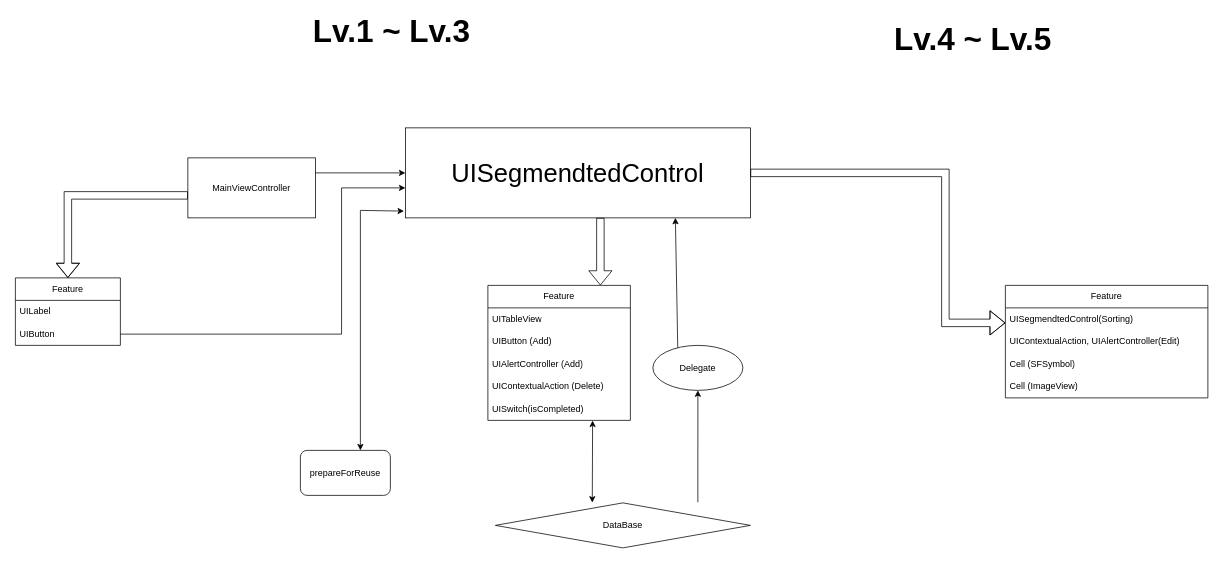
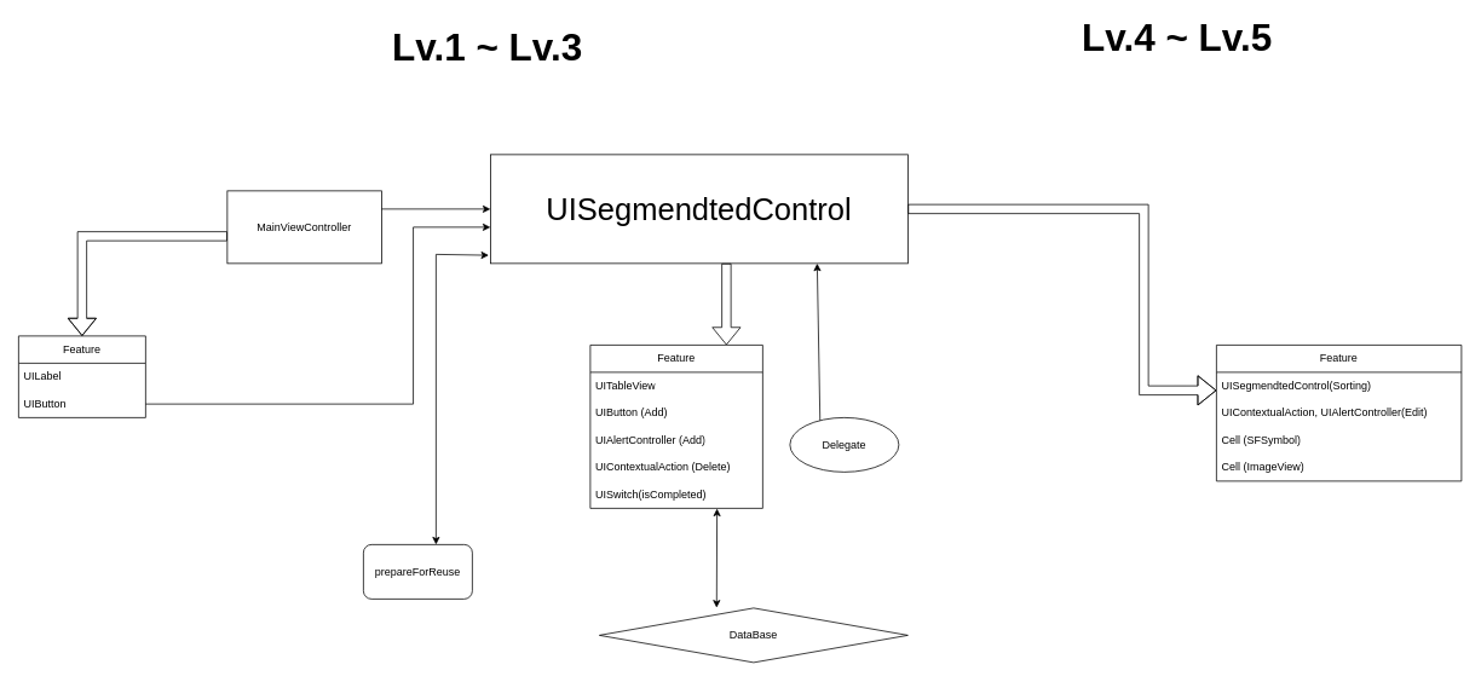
  <mxCell id="0" />
  <mxCell id="1" parent="0" />
  <mxCell id="2" value="MainViewController" style="rounded=0;whiteSpace=wrap;html=1;" parent="1" vertex="1"><mxGeometry x="250" y="210" width="170" height="80" as="geometry" /></mxCell>
  <mxCell id="3" value="UISegmendtedControl" style="rounded=0;whiteSpace=wrap;html=1;strokeWidth=1;fontSize=34;" parent="1" vertex="1"><mxGeometry x="540" y="170" width="460" height="120" as="geometry" /></mxCell>
  <mxCell id="4" value="" style="endArrow=classic;html=1;rounded=0;entryX=0;entryY=0.5;entryDx=0;entryDy=0;" parent="1" edge="1"><mxGeometry width="50" height="50" relative="1" as="geometry"><mxPoint x="420" y="230" as="sourcePoint" /><mxPoint x="540" y="230" as="targetPoint" /></mxGeometry></mxCell>
  <mxCell id="5" value="" style="shape=flexArrow;endArrow=classic;html=1;rounded=0;" parent="1" edge="1"><mxGeometry width="50" height="50" relative="1" as="geometry"><mxPoint x="250" y="260" as="sourcePoint" /><mxPoint x="90" y="370" as="targetPoint" /><Array as="points"><mxPoint x="90" y="260" /></Array></mxGeometry></mxCell>
  <mxCell id="6" value="Feature" style="swimlane;fontStyle=0;childLayout=stackLayout;horizontal=1;startSize=30;horizontalStack=0;resizeParent=1;resizeParentMax=0;resizeLast=0;collapsible=1;marginBottom=0;whiteSpace=wrap;html=1;" parent="1" vertex="1"><mxGeometry x="20" y="370" width="140" height="90" as="geometry" /></mxCell>
  <mxCell id="7" value="UILabel" style="text;strokeColor=none;fillColor=none;align=left;verticalAlign=middle;spacingLeft=4;spacingRight=4;overflow=hidden;points=[[0,0.5],[1,0.5]];portConstraint=eastwest;rotatable=0;whiteSpace=wrap;html=1;" parent="6" vertex="1"><mxGeometry y="30" width="140" height="30" as="geometry" /></mxCell>
  <mxCell id="8" value="UIButton" style="text;strokeColor=none;fillColor=none;align=left;verticalAlign=middle;spacingLeft=4;spacingRight=4;overflow=hidden;points=[[0,0.5],[1,0.5]];portConstraint=eastwest;rotatable=0;whiteSpace=wrap;html=1;" parent="6" vertex="1"><mxGeometry y="60" width="140" height="30" as="geometry" /></mxCell>
  <mxCell id="9" value="" style="shape=flexArrow;endArrow=classic;html=1;rounded=0;" parent="1" edge="1"><mxGeometry width="50" height="50" relative="1" as="geometry"><mxPoint x="800" y="290" as="sourcePoint" /><mxPoint x="800" y="380" as="targetPoint" /></mxGeometry></mxCell>
  <mxCell id="10" value="Feature" style="swimlane;fontStyle=0;childLayout=stackLayout;horizontal=1;startSize=30;horizontalStack=0;resizeParent=1;resizeParentMax=0;resizeLast=0;collapsible=1;marginBottom=0;whiteSpace=wrap;html=1;" parent="1" vertex="1"><mxGeometry x="650" y="380" width="190" height="180" as="geometry" /></mxCell>
  <mxCell id="11" value="UITableView" style="text;strokeColor=none;fillColor=none;align=left;verticalAlign=middle;spacingLeft=4;spacingRight=4;overflow=hidden;points=[[0,0.5],[1,0.5]];portConstraint=eastwest;rotatable=0;whiteSpace=wrap;html=1;" parent="10" vertex="1"><mxGeometry y="30" width="190" height="30" as="geometry" /></mxCell>
  <mxCell id="12" value="UIButton (Add)" style="text;strokeColor=none;fillColor=none;align=left;verticalAlign=middle;spacingLeft=4;spacingRight=4;overflow=hidden;points=[[0,0.5],[1,0.5]];portConstraint=eastwest;rotatable=0;whiteSpace=wrap;html=1;" parent="10" vertex="1"><mxGeometry y="60" width="190" height="30" as="geometry" /></mxCell>
  <mxCell id="13" value="UIAlertController (Add&lt;span style=&quot;background-color: initial;&quot;&gt;)&lt;/span&gt;" style="text;strokeColor=none;fillColor=none;align=left;verticalAlign=middle;spacingLeft=4;spacingRight=4;overflow=hidden;points=[[0,0.5],[1,0.5]];portConstraint=eastwest;rotatable=0;whiteSpace=wrap;html=1;" parent="10" vertex="1"><mxGeometry y="90" width="190" height="30" as="geometry" /></mxCell>
  <mxCell id="14" value="UIContextualAction (Delete)" style="text;strokeColor=none;fillColor=none;align=left;verticalAlign=middle;spacingLeft=4;spacingRight=4;overflow=hidden;points=[[0,0.5],[1,0.5]];portConstraint=eastwest;rotatable=0;whiteSpace=wrap;html=1;" parent="10" vertex="1"><mxGeometry y="120" width="190" height="30" as="geometry" /></mxCell>
  <mxCell id="15" value="UISwitch(isCompleted)" style="text;strokeColor=none;fillColor=none;align=left;verticalAlign=middle;spacingLeft=4;spacingRight=4;overflow=hidden;points=[[0,0.5],[1,0.5]];portConstraint=eastwest;rotatable=0;whiteSpace=wrap;html=1;" parent="10" vertex="1"><mxGeometry y="150" width="190" height="30" as="geometry" /></mxCell>
  <mxCell id="16" value="" style="endArrow=classic;html=1;rounded=0;edgeStyle=elbowEdgeStyle;entryX=-0.029;entryY=0.875;entryDx=0;entryDy=0;entryPerimeter=0;exitX=1;exitY=0.5;exitDx=0;exitDy=0;" parent="1" source="8" edge="1"><mxGeometry width="50" height="50" relative="1" as="geometry"><mxPoint x="164.93" y="410" as="sourcePoint" /><mxPoint x="540" y="250" as="targetPoint" /><Array as="points"><mxPoint x="454.93" y="390" /><mxPoint x="454.93" y="330" /></Array></mxGeometry></mxCell>
- <mxCell id="17" value="&lt;h1 style=&quot;margin-top: 0px;&quot;&gt;&lt;font style=&quot;font-size: 42px;&quot;&gt;Lv.1 ~ Lv.3&lt;/font&gt;&lt;/h1&gt;" style="text;html=1;whiteSpace=wrap;overflow=hidden;rounded=0;" parent="1" vertex="1"><mxGeometry x="415" y="10" width="230" height="60" as="geometry" /></mxCell>
+ <mxCell id="17" value="&lt;h1 style=&quot;margin-top: 0px;&quot;&gt;&lt;font style=&quot;font-size: 42px;&quot;&gt;Lv.1 ~ Lv.3&lt;/font&gt;&lt;/h1&gt;" style="text;html=1;whiteSpace=wrap;overflow=hidden;rounded=0;" parent="1" vertex="1"><mxGeometry x="430" y="20" width="230" height="60" as="geometry" /></mxCell>
  <mxCell id="18" value="prepareForReuse" style="rounded=1;whiteSpace=wrap;html=1;" parent="1" vertex="1"><mxGeometry x="400" y="600" width="120" height="60" as="geometry" /></mxCell>
  <mxCell id="19" value="" style="endArrow=classic;startArrow=classic;html=1;rounded=0;edgeStyle=orthogonalEdgeStyle;entryX=-0.004;entryY=0.925;entryDx=0;entryDy=0;entryPerimeter=0;" parent="1" target="3" edge="1"><mxGeometry width="50" height="50" relative="1" as="geometry"><mxPoint x="480" y="600" as="sourcePoint" /><mxPoint x="490" y="280" as="targetPoint" /><Array as="points"><mxPoint x="480" y="280" /></Array></mxGeometry></mxCell>
- <mxCell id="20" value="&lt;h1 style=&quot;margin-top: 0px;&quot;&gt;&lt;font style=&quot;font-size: 42px;&quot;&gt;Lv.4 ~ Lv.5&lt;/font&gt;&lt;/h1&gt;" style="text;html=1;whiteSpace=wrap;overflow=hidden;rounded=0;" parent="1" vertex="1"><mxGeometry x="1190" y="20" width="230" height="60" as="geometry" /></mxCell>
+ <mxCell id="20" value="&lt;h1 style=&quot;margin-top: 0px;&quot;&gt;&lt;font style=&quot;font-size: 42px;&quot;&gt;Lv.4 ~ Lv.5&lt;/font&gt;&lt;/h1&gt;" style="text;html=1;whiteSpace=wrap;overflow=hidden;rounded=0;" parent="1" vertex="1"><mxGeometry x="1190" y="10" width="230" height="60" as="geometry" /></mxCell>
  <mxCell id="21" value="DataBase" style="rhombus;whiteSpace=wrap;html=1;" parent="1" vertex="1"><mxGeometry x="660" y="670" width="340" height="60" as="geometry" /></mxCell>
  <mxCell id="22" value="" style="shape=flexArrow;endArrow=classic;html=1;rounded=0;edgeStyle=orthogonalEdgeStyle;endWidth=21.333;endSize=6.347;entryX=0;entryY=0.333;entryDx=0;entryDy=0;entryPerimeter=0;" parent="1" edge="1"><mxGeometry width="50" height="50" relative="1" as="geometry"><mxPoint x="1000" y="230" as="sourcePoint" /><mxPoint x="1340" y="429.99" as="targetPoint" /><Array as="points"><mxPoint x="1260" y="230" /><mxPoint x="1260" y="430" /></Array></mxGeometry></mxCell>
  <mxCell id="23" value="Feature" style="swimlane;fontStyle=0;childLayout=stackLayout;horizontal=1;startSize=30;horizontalStack=0;resizeParent=1;resizeParentMax=0;resizeLast=0;collapsible=1;marginBottom=0;whiteSpace=wrap;html=1;" parent="1" vertex="1"><mxGeometry x="1340" y="380" width="270" height="150" as="geometry" /></mxCell>
  <mxCell id="24" value="UISegmendtedControl(Sorting)" style="text;strokeColor=none;fillColor=none;align=left;verticalAlign=middle;spacingLeft=4;spacingRight=4;overflow=hidden;points=[[0,0.5],[1,0.5]];portConstraint=eastwest;rotatable=0;whiteSpace=wrap;html=1;" parent="23" vertex="1"><mxGeometry y="30" width="270" height="30" as="geometry" /></mxCell>
  <mxCell id="25" value="UIContextualAction, UIAlertController(Edit)" style="text;strokeColor=none;fillColor=none;align=left;verticalAlign=middle;spacingLeft=4;spacingRight=4;overflow=hidden;points=[[0,0.5],[1,0.5]];portConstraint=eastwest;rotatable=0;whiteSpace=wrap;html=1;" parent="23" vertex="1"><mxGeometry y="60" width="270" height="30" as="geometry" /></mxCell>
  <mxCell id="26" value="Cell (SFSymbol)" style="text;strokeColor=none;fillColor=none;align=left;verticalAlign=middle;spacingLeft=4;spacingRight=4;overflow=hidden;points=[[0,0.5],[1,0.5]];portConstraint=eastwest;rotatable=0;whiteSpace=wrap;html=1;" parent="23" vertex="1"><mxGeometry y="90" width="270" height="30" as="geometry" /></mxCell>
  <mxCell id="27" value="Cell (ImageView)" style="text;strokeColor=none;fillColor=none;align=left;verticalAlign=middle;spacingLeft=4;spacingRight=4;overflow=hidden;points=[[0,0.5],[1,0.5]];portConstraint=eastwest;rotatable=0;whiteSpace=wrap;html=1;" parent="23" vertex="1"><mxGeometry y="120" width="270" height="30" as="geometry" /></mxCell>
  <mxCell id="28" value="Delegate" style="ellipse;whiteSpace=wrap;html=1;" vertex="1" parent="1"><mxGeometry x="870" y="460" width="120" height="60" as="geometry" /></mxCell>
  <mxCell id="29" value="" style="endArrow=classic;html=1;rounded=0;entryX=1;entryY=0.5;entryDx=0;entryDy=0;exitX=0.25;exitY=0;exitDx=0;exitDy=0;" edge="1" parent="1" source="28"><mxGeometry width="50" height="50" relative="1" as="geometry"><mxPoint x="1050" y="480" as="sourcePoint" /><mxPoint x="900" y="290" as="targetPoint" /></mxGeometry></mxCell>
- <mxCell id="30" value="" style="endArrow=classic;html=1;rounded=0;entryX=0.5;entryY=1;entryDx=0;entryDy=0;edgeStyle=orthogonalEdgeStyle;exitX=0.794;exitY=-0.014;exitDx=0;exitDy=0;exitPerimeter=0;" edge="1" parent="1" source="21" target="28"><mxGeometry width="50" height="50" relative="1" as="geometry"><mxPoint x="930" y="660" as="sourcePoint" /><mxPoint x="1200" y="620" as="targetPoint" /></mxGeometry></mxCell>
  <mxCell id="31" value="" style="endArrow=classic;startArrow=classic;html=1;rounded=0;entryX=0.735;entryY=1.008;entryDx=0;entryDy=0;entryPerimeter=0;exitX=0.38;exitY=-0.007;exitDx=0;exitDy=0;exitPerimeter=0;" edge="1" parent="1" source="21" target="15"><mxGeometry width="50" height="50" relative="1" as="geometry"><mxPoint x="790" y="670" as="sourcePoint" /><mxPoint x="840" y="620" as="targetPoint" /></mxGeometry></mxCell>
